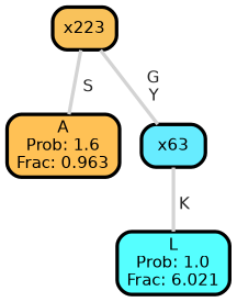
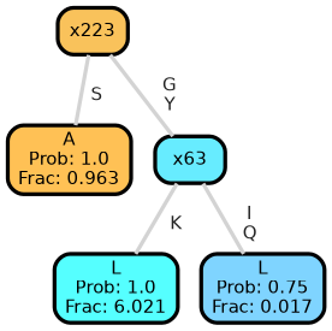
  graph {
    ranksep="0 equally"
    splines=straight
    node [color=black fontcolor=black fontname=helvetica penwidth=3 shape=box style="filled, rounded"]
    edge [color=lightgray fontcolor=grey14 fontname=helvetica fontweight=bold penwidth=3]
-   n1 [fillcolor="#ffc155" label="A\nProb: 1.6\nFrac: 0.963"]
+   n1 [fillcolor="#ffc155" label="A\nProb: 1.0\nFrac: 0.963"]
    n2 [fillcolor="#f9c25b" label=x223]
    n3 [fillcolor="#67ecff" label=x63]
    n4 [fillcolor="#55ffff" label="L\nProb: 1.0\nFrac: 6.021"]
+   n5 [fillcolor="#7fd4ff" label="L\nProb: 0.75\nFrac: 0.017"]
    subgraph sub_1 {
      rank=same
    }
    n2 -- n1 [label=" S"]
    n2 -- n3 [label=" G\n Y"]
    n3 -- n4 [label=" K"]
+   n3 -- n5 [label=" I\n Q"]
  }
